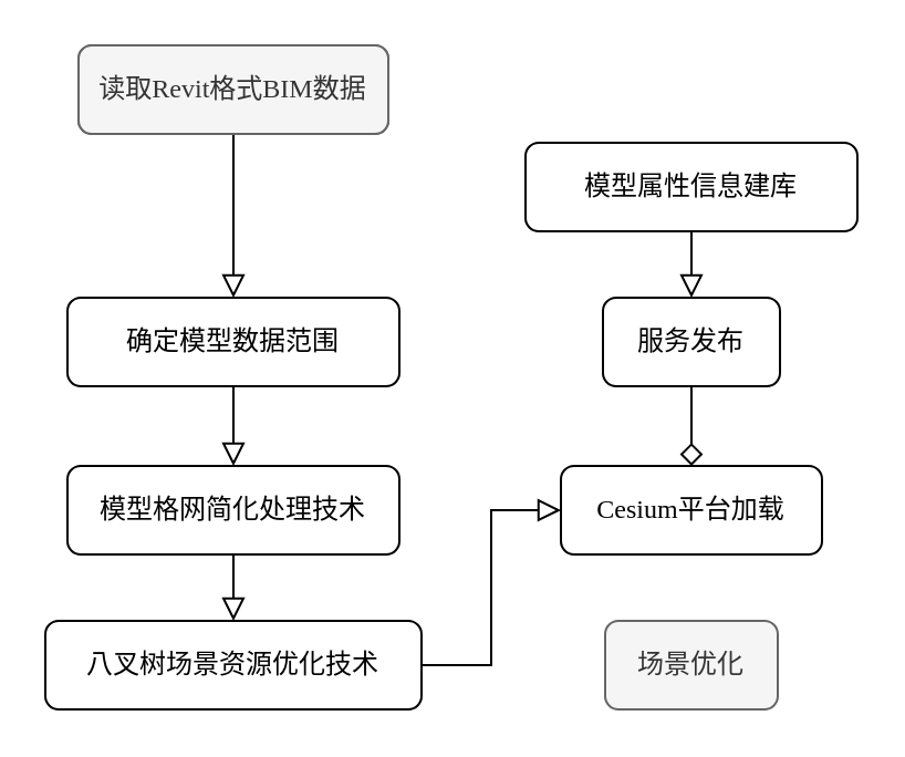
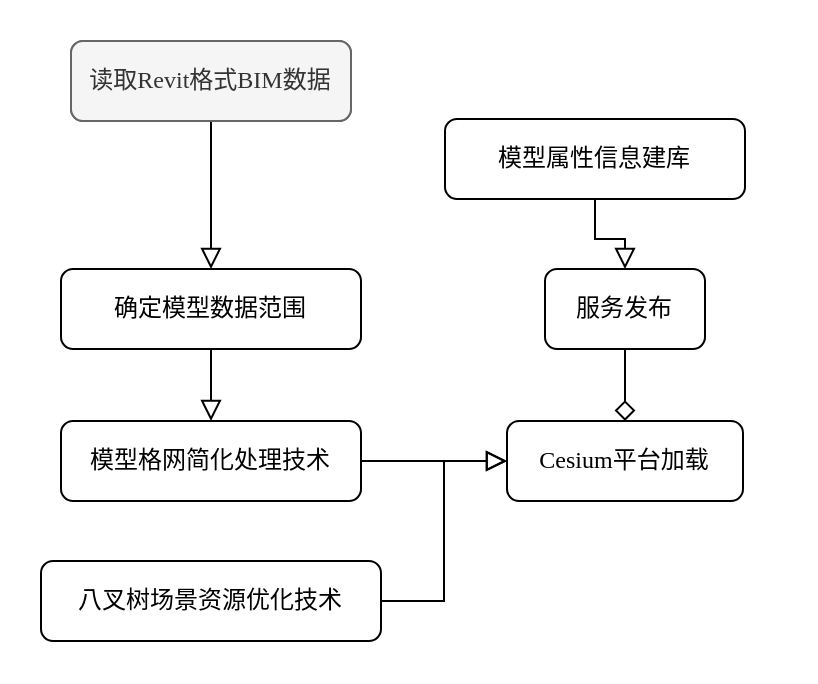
  <mxCell id="0" />
  <mxCell id="1" parent="0" />
  <mxCell id="2" style="edgeStyle=orthogonalEdgeStyle;rounded=0;orthogonalLoop=1;jettySize=auto;html=1;exitX=0.5;exitY=1;exitDx=0;exitDy=0;entryX=0.5;entryY=0;entryDx=0;entryDy=0;endArrow=block;endFill=0;endSize=8;fontFamily=华文宋体;" edge="1" parent="1" source="3" target="7"><mxGeometry relative="1" as="geometry" /></mxCell>
  <mxCell id="3" value="读取倾斜三维模型数据" style="rounded=1;whiteSpace=wrap;html=1;fontSize=12;glass=0;strokeWidth=1;shadow=0;fillColor=#f5f5f5;strokeColor=#666666;fontColor=#333333;fontFamily=华文宋体;" vertex="1" parent="1"><mxGeometry x="35" y="20" width="140" height="40" as="geometry" /></mxCell>
- <mxCell id="4" value="" style="edgeStyle=orthogonalEdgeStyle;rounded=0;orthogonalLoop=1;jettySize=auto;html=1;endArrow=block;endFill=0;endSize=8;" edge="1" parent="1" source="5" target="14"><mxGeometry relative="1" as="geometry" /></mxCell>
+ <mxCell id="4" value="" style="edgeStyle=orthogonalEdgeStyle;rounded=0;orthogonalLoop=1;jettySize=auto;html=1;endArrow=block;endFill=0;endSize=8;" edge="1" parent="1" source="5" target="15"><mxGeometry relative="1" as="geometry" /></mxCell>
  <mxCell id="5" value="模型格网简化处理技术" style="rounded=1;whiteSpace=wrap;html=1;fontSize=12;glass=0;strokeWidth=1;shadow=0;fontFamily=华文宋体;" vertex="1" parent="1"><mxGeometry x="30" y="210" width="150" height="40" as="geometry" /></mxCell>
  <mxCell id="6" style="edgeStyle=orthogonalEdgeStyle;rounded=0;orthogonalLoop=1;jettySize=auto;html=1;exitX=0.5;exitY=1;exitDx=0;exitDy=0;endArrow=block;endFill=0;endSize=8;fontFamily=华文宋体;" edge="1" parent="1" source="7" target="5"><mxGeometry relative="1" as="geometry" /></mxCell>
  <mxCell id="7" value="确定模型数据范围" style="rounded=1;whiteSpace=wrap;html=1;fontSize=12;glass=0;strokeWidth=1;shadow=0;fontFamily=华文宋体;" vertex="1" parent="1"><mxGeometry x="30" y="134" width="150" height="40" as="geometry" /></mxCell>
  <mxCell id="8" value="读取Revit格式BIM数据" style="rounded=1;whiteSpace=wrap;html=1;fontSize=12;glass=0;strokeWidth=1;shadow=0;fillColor=#f5f5f5;strokeColor=#666666;fontColor=#333333;fontFamily=华文宋体;" vertex="1" parent="1"><mxGeometry x="35" y="20" width="140" height="40" as="geometry" /></mxCell>
  <mxCell id="9" value="" style="edgeStyle=orthogonalEdgeStyle;rounded=0;orthogonalLoop=1;jettySize=auto;html=1;endArrow=block;endFill=0;endSize=8;" edge="1" parent="1" source="10" target="12"><mxGeometry relative="1" as="geometry" /></mxCell>
- <mxCell id="10" value="模型属性信息建库" style="rounded=1;whiteSpace=wrap;html=1;fontSize=12;glass=0;strokeWidth=1;shadow=0;fontFamily=华文宋体;" vertex="1" parent="1"><mxGeometry x="237" y="64" width="150" height="40" as="geometry" /></mxCell>
+ <mxCell id="10" value="模型属性信息建库" style="rounded=1;whiteSpace=wrap;html=1;fontSize=12;glass=0;strokeWidth=1;shadow=0;fontFamily=华文宋体;" vertex="1" parent="1"><mxGeometry x="222" y="59" width="150" height="40" as="geometry" /></mxCell>
  <mxCell id="11" style="edgeStyle=orthogonalEdgeStyle;rounded=0;orthogonalLoop=1;jettySize=auto;html=1;exitX=0.5;exitY=1;exitDx=0;exitDy=0;endArrow=diamond;endFill=0;endSize=8;" edge="1" parent="1" source="12" target="15"><mxGeometry relative="1" as="geometry" /></mxCell>
  <mxCell id="12" value="服务发布" style="rounded=1;whiteSpace=wrap;html=1;fontSize=12;glass=0;strokeWidth=1;shadow=0;fontFamily=华文宋体;" vertex="1" parent="1"><mxGeometry x="272" y="134" width="80" height="40" as="geometry" /></mxCell>
  <mxCell id="13" style="edgeStyle=orthogonalEdgeStyle;rounded=0;orthogonalLoop=1;jettySize=auto;html=1;entryX=0;entryY=0.5;entryDx=0;entryDy=0;endArrow=block;endFill=0;endSize=8;" edge="1" parent="1" source="14" target="15"><mxGeometry relative="1" as="geometry" /></mxCell>
  <mxCell id="14" value="八叉树场景资源优化技术" style="rounded=1;whiteSpace=wrap;html=1;fontSize=12;glass=0;strokeWidth=1;shadow=0;fontFamily=华文宋体;" vertex="1" parent="1"><mxGeometry x="20" y="280" width="170" height="40" as="geometry" /></mxCell>
  <mxCell id="15" value="Cesium平台加载" style="rounded=1;whiteSpace=wrap;html=1;fontSize=12;glass=0;strokeWidth=1;shadow=0;fontFamily=华文宋体;" vertex="1" parent="1"><mxGeometry x="253" y="210" width="118" height="40" as="geometry" /></mxCell>
- <mxCell id="16" value="场景优化" style="rounded=1;whiteSpace=wrap;html=1;fontSize=12;glass=0;strokeWidth=1;shadow=0;fontFamily=华文宋体;fillColor=#f5f5f5;strokeColor=#666666;fontColor=#333333;" vertex="1" parent="1"><mxGeometry x="273" y="280" width="78" height="40" as="geometry" /></mxCell>
